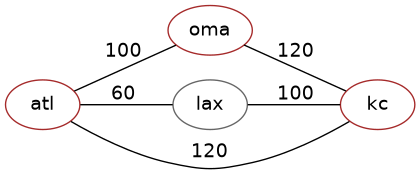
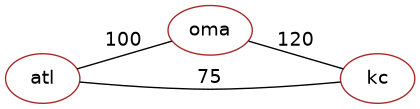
  graph {
    fontname="DejaVu Sans"
    rankdir=LR
    node [color=brown fontname="DejaVu Sans"]
    edge [fontname="DejaVu Sans"]
    atl
    oma
-   lax [color=gray40]
    kc
    atl -- oma [label=100]
-   atl -- lax [label=60]
-   atl -- kc [label=120]
+   atl -- kc [label=75]
    oma -- kc [label=120]
-   lax -- kc [label=100]
  }
